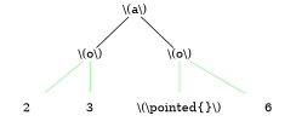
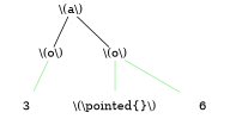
  graph {
    node [shape=none]
    edge [color=lightgreen]
    n1 [label="\\(a\\)" shape=plain]
    n2 [label="\\(o\\)" shape=plain]
    n3 [label="\\(o\\)" shape=plain]
-   2
    3
    n6 [label="\\(\\pointed{}\\)"]
    6
    n1 -- n2 [color=""]
    n1 -- n3 [color=""]
-   n2 -- 2
    n2 -- 3
    n3 -- n6
    n3 -- 6
  }
